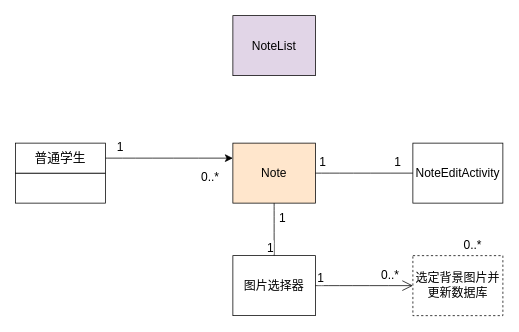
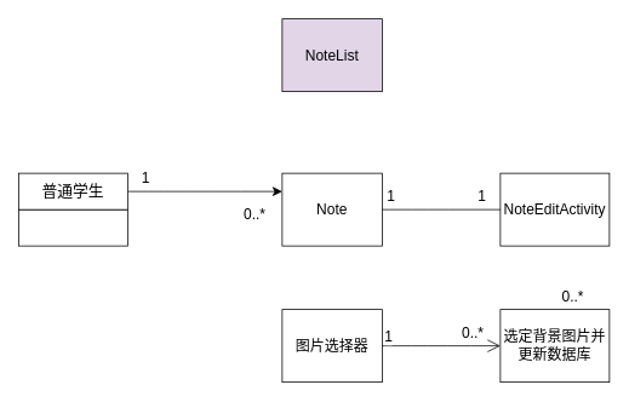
  <mxCell id="0" style=";html=1;" />
  <mxCell id="1" style=";html=1;" parent="0" />
  <mxCell id="2" value="" style="rounded=0;whiteSpace=wrap;html=1;" parent="1" vertex="1"><mxGeometry x="20" y="230" width="120" height="40" as="geometry" /></mxCell>
  <mxCell id="3" style="edgeStyle=none;curved=1;rounded=0;orthogonalLoop=1;jettySize=auto;html=1;fontSize=12;startSize=8;endSize=8;" edge="1" parent="1" source="4"><mxGeometry relative="1" as="geometry"><mxPoint x="310" y="210" as="targetPoint" /></mxGeometry></mxCell>
  <mxCell id="4" value="&lt;font style=&quot;font-size: 17px;&quot;&gt;普通学生&lt;/font&gt;" style="rounded=0;whiteSpace=wrap;html=1;" parent="1" vertex="1"><mxGeometry x="20" y="190" width="120" height="40" as="geometry" /></mxCell>
- <mxCell id="5" value="Note" style="html=1;whiteSpace=wrap;fontSize=16;fillColor=#ffe6cc;" vertex="1" parent="1"><mxGeometry x="310" y="190" width="110" height="80" as="geometry" /></mxCell>
+ <mxCell id="5" value="Note" style="html=1;whiteSpace=wrap;fontSize=16;" vertex="1" parent="1"><mxGeometry x="310" y="190" width="110" height="80" as="geometry" /></mxCell>
  <mxCell id="6" value="0..*" style="text;html=1;strokeColor=none;fillColor=none;align=center;verticalAlign=middle;whiteSpace=wrap;rounded=0;fontSize=16;" vertex="1" parent="1"><mxGeometry x="250" y="220" width="60" height="30" as="geometry" /></mxCell>
  <mxCell id="7" value="1" style="text;html=1;strokeColor=none;fillColor=none;align=center;verticalAlign=middle;whiteSpace=wrap;rounded=0;fontSize=16;" vertex="1" parent="1"><mxGeometry x="130" y="180" width="60" height="30" as="geometry" /></mxCell>
  <mxCell id="8" value="NoteList" style="html=1;whiteSpace=wrap;fontSize=16;fillColor=#e1d5e7;" vertex="1" parent="1"><mxGeometry x="310" y="20" width="110" height="80" as="geometry" /></mxCell>
  <mxCell id="9" value="NoteEditActivity" style="html=1;whiteSpace=wrap;fontSize=16;" vertex="1" parent="1"><mxGeometry x="550" y="190" width="120" height="80" as="geometry" /></mxCell>
  <mxCell id="10" value="" style="endArrow=none;html=1;rounded=0;fontSize=12;startSize=8;endSize=8;curved=1;" edge="1" parent="1"><mxGeometry relative="1" as="geometry"><mxPoint x="420" y="230" as="sourcePoint" /><mxPoint x="550" y="230" as="targetPoint" /></mxGeometry></mxCell>
  <mxCell id="11" value="1" style="text;html=1;strokeColor=none;fillColor=none;align=center;verticalAlign=middle;whiteSpace=wrap;rounded=0;fontSize=16;" vertex="1" parent="1"><mxGeometry x="400" y="200" width="60" height="30" as="geometry" /></mxCell>
  <mxCell id="12" value="1" style="text;html=1;strokeColor=none;fillColor=none;align=center;verticalAlign=middle;whiteSpace=wrap;rounded=0;fontSize=16;" vertex="1" parent="1"><mxGeometry x="500" y="200" width="60" height="30" as="geometry" /></mxCell>
  <mxCell id="13" value="图片选择器" style="html=1;whiteSpace=wrap;fontSize=16;" vertex="1" parent="1"><mxGeometry x="310" y="340" width="110" height="80" as="geometry" /></mxCell>
- <mxCell id="14" value="" style="endArrow=none;html=1;edgeStyle=orthogonalEdgeStyle;rounded=0;fontSize=12;startSize=8;endSize=8;curved=1;exitX=0.5;exitY=1;exitDx=0;exitDy=0;entryX=0.5;entryY=0;entryDx=0;entryDy=0;" edge="1" parent="1" source="5" target="13"><mxGeometry relative="1" as="geometry"><mxPoint x="260" y="480" as="sourcePoint" /><mxPoint x="380" y="350" as="targetPoint" /></mxGeometry></mxCell>
- <mxCell id="15" value="1" style="edgeLabel;resizable=0;html=1;align=left;verticalAlign=bottom;fontSize=16;" connectable="0" vertex="1" parent="14"><mxGeometry x="-1" relative="1" as="geometry"><mxPoint x="5" y="30" as="offset" /></mxGeometry></mxCell>
- <mxCell id="16" value="1" style="edgeLabel;resizable=0;html=1;align=right;verticalAlign=bottom;fontSize=16;" connectable="0" vertex="1" parent="14"><mxGeometry x="1" relative="1" as="geometry" /></mxCell>
- <mxCell id="17" value="选定背景图片并更新数据库" style="html=1;whiteSpace=wrap;fontSize=16;dashed=1;" vertex="1" parent="1"><mxGeometry x="550" y="340" width="120" height="80" as="geometry" /></mxCell>
+ <mxCell id="17" value="选定背景图片并更新数据库" style="html=1;whiteSpace=wrap;fontSize=16;" vertex="1" parent="1"><mxGeometry x="550" y="340" width="120" height="80" as="geometry" /></mxCell>
  <mxCell id="18" value="" style="endArrow=open;endFill=1;endSize=12;html=1;rounded=0;fontSize=12;curved=1;entryX=0;entryY=0.5;entryDx=0;entryDy=0;" edge="1" parent="1" target="17"><mxGeometry width="160" relative="1" as="geometry"><mxPoint x="420" y="380" as="sourcePoint" /><mxPoint x="560" y="380" as="targetPoint" /></mxGeometry></mxCell>
  <mxCell id="19" value="0..*" style="text;html=1;strokeColor=none;fillColor=none;align=center;verticalAlign=middle;whiteSpace=wrap;rounded=0;fontSize=16;" vertex="1" parent="1"><mxGeometry x="490" y="350" width="60" height="30" as="geometry" /></mxCell>
  <mxCell id="20" value="1" style="edgeLabel;resizable=0;html=1;align=left;verticalAlign=bottom;fontSize=16;" connectable="0" vertex="1" parent="1"><mxGeometry x="380" y="320" as="geometry"><mxPoint x="41" y="61" as="offset" /></mxGeometry></mxCell>
  <mxCell id="21" value="0..*" style="text;html=1;strokeColor=none;fillColor=none;align=center;verticalAlign=middle;whiteSpace=wrap;rounded=0;fontSize=16;" vertex="1" parent="1"><mxGeometry x="600" y="310" width="60" height="30" as="geometry" /></mxCell>
